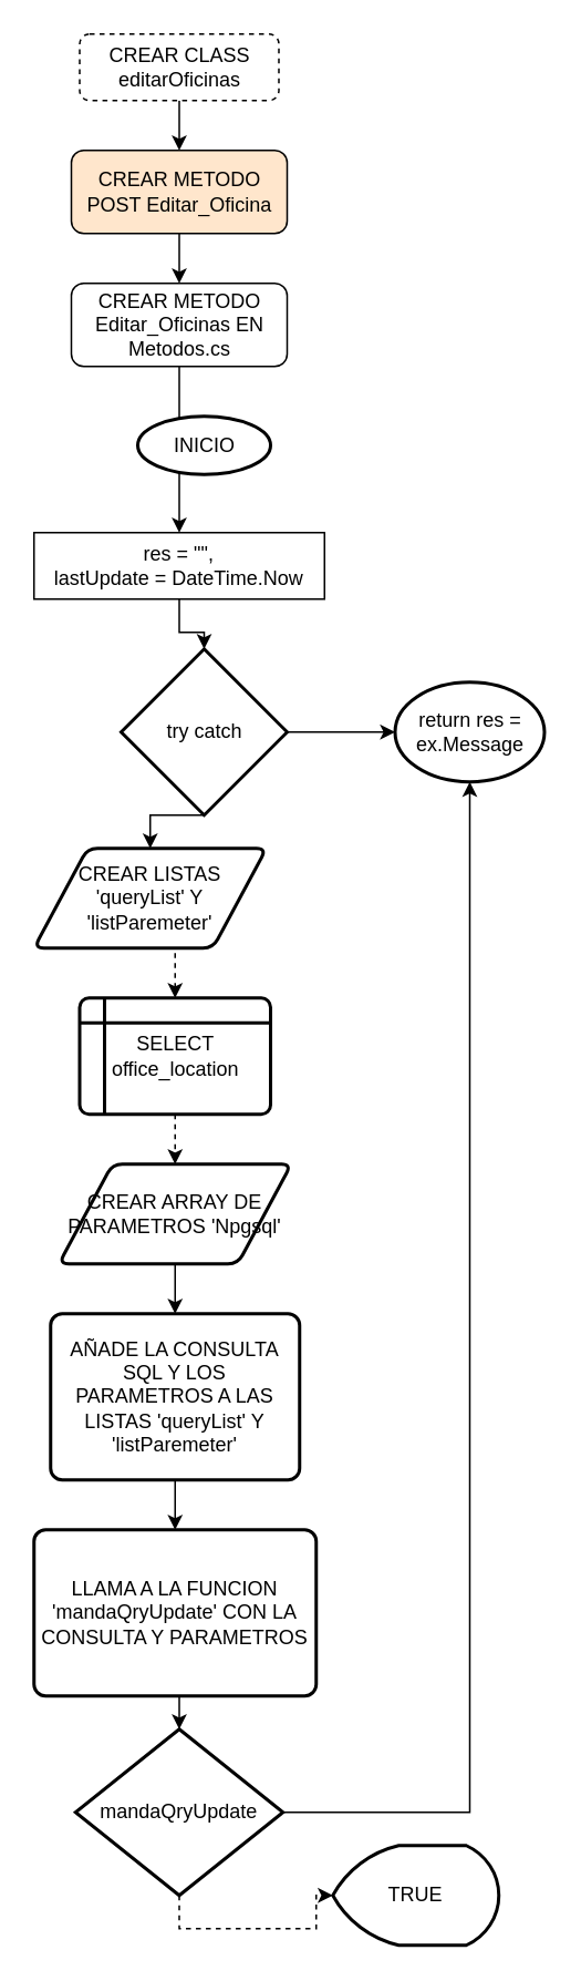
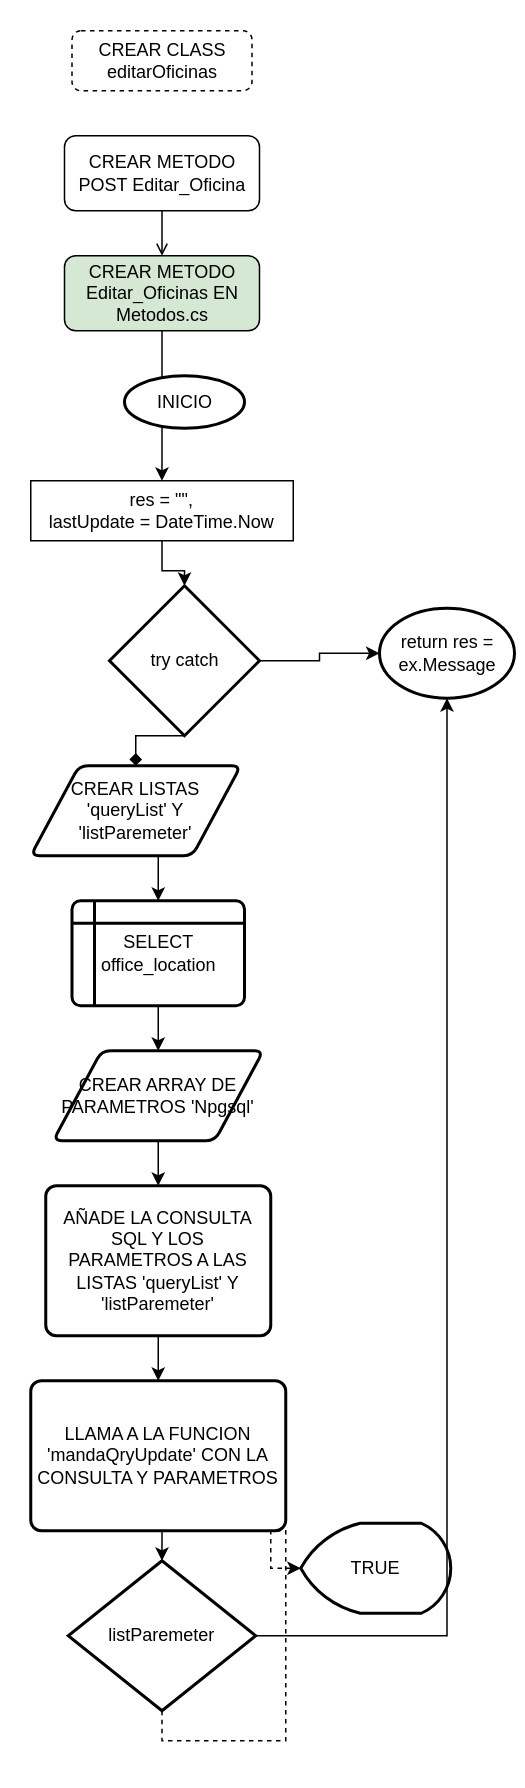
  <mxCell id="0" />
  <mxCell id="1" parent="0" />
- <mxCell id="2" style="edgeStyle=orthogonalEdgeStyle;rounded=0;orthogonalLoop=1;jettySize=auto;html=1;exitX=0.5;exitY=1;exitDx=0;exitDy=0;entryX=0.5;entryY=0;entryDx=0;entryDy=0;" edge="1" parent="1" source="3" target="5"><mxGeometry relative="1" as="geometry" /></mxCell>
  <mxCell id="3" value="CREAR CLASS editarOficinas" style="rounded=1;whiteSpace=wrap;html=1;fontSize=12;glass=0;strokeWidth=1;shadow=0;dashed=1;" parent="1" vertex="1"><mxGeometry x="47.5" width="120" height="40" as="geometry" y="20" /></mxCell>
- <mxCell id="4" style="edgeStyle=orthogonalEdgeStyle;rounded=0;orthogonalLoop=1;jettySize=auto;html=1;exitX=0.5;exitY=1;exitDx=0;exitDy=0;entryX=0.5;entryY=0;entryDx=0;entryDy=0;" edge="1" parent="1" source="5" target="7"><mxGeometry relative="1" as="geometry" /></mxCell>
- <mxCell id="5" value="CREAR METODO POST Editar_Oficina" style="rounded=1;whiteSpace=wrap;html=1;fillColor=#ffe6cc;" vertex="1" parent="1"><mxGeometry x="42.5" y="90" width="130" height="50" as="geometry" /></mxCell>
+ <mxCell id="4" style="edgeStyle=orthogonalEdgeStyle;rounded=0;orthogonalLoop=1;jettySize=auto;html=1;exitX=0.5;exitY=1;exitDx=0;exitDy=0;entryX=0.5;entryY=0;entryDx=0;entryDy=0;endArrow=open;" edge="1" parent="1" source="5" target="7"><mxGeometry relative="1" as="geometry" /></mxCell>
+ <mxCell id="5" value="CREAR METODO POST Editar_Oficina" style="rounded=1;whiteSpace=wrap;html=1;" vertex="1" parent="1"><mxGeometry x="42.5" y="90" width="130" height="50" as="geometry" /></mxCell>
  <mxCell id="6" value="" style="edgeStyle=orthogonalEdgeStyle;rounded=0;orthogonalLoop=1;jettySize=auto;html=1;" edge="1" parent="1" source="7" target="10"><mxGeometry relative="1" as="geometry" /></mxCell>
- <mxCell id="7" value="CREAR METODO Editar_Oficinas EN Metodos.cs" style="rounded=1;whiteSpace=wrap;html=1;" vertex="1" parent="1"><mxGeometry x="42.5" y="170" width="130" height="50" as="geometry" /></mxCell>
+ <mxCell id="7" value="CREAR METODO Editar_Oficinas EN Metodos.cs" style="rounded=1;whiteSpace=wrap;html=1;fillColor=#d5e8d4;" vertex="1" parent="1"><mxGeometry x="42.5" y="170" width="130" height="50" as="geometry" /></mxCell>
  <mxCell id="8" value="INICIO" style="strokeWidth=2;html=1;shape=mxgraph.flowchart.start_2;whiteSpace=wrap;" vertex="1" parent="1"><mxGeometry x="82.5" y="250" width="80" height="35" as="geometry" /></mxCell>
  <mxCell id="9" value="" style="edgeStyle=orthogonalEdgeStyle;rounded=0;orthogonalLoop=1;jettySize=auto;html=1;" edge="1" parent="1" source="10" target="12"><mxGeometry relative="1" as="geometry" /></mxCell>
  <mxCell id="10" value="res = &quot;&quot;,&lt;br&gt;lastUpdate = DateTime.Now" style="rounded=0;whiteSpace=wrap;html=1;" vertex="1" parent="1"><mxGeometry x="20" y="320" width="175" height="40" as="geometry" /></mxCell>
- <mxCell id="11" style="edgeStyle=orthogonalEdgeStyle;rounded=0;orthogonalLoop=1;jettySize=auto;html=1;exitX=0.5;exitY=1;exitDx=0;exitDy=0;exitPerimeter=0;entryX=0.5;entryY=0;entryDx=0;entryDy=0;" edge="1" parent="1" source="12" target="16"><mxGeometry relative="1" as="geometry" /></mxCell>
+ <mxCell id="11" style="edgeStyle=orthogonalEdgeStyle;rounded=0;orthogonalLoop=1;jettySize=auto;html=1;exitX=0.5;exitY=1;exitDx=0;exitDy=0;exitPerimeter=0;entryX=0.5;entryY=0;entryDx=0;entryDy=0;endArrow=diamond;" edge="1" parent="1" source="12" target="16"><mxGeometry relative="1" as="geometry" /></mxCell>
  <mxCell id="12" value="try catch" style="strokeWidth=2;html=1;shape=mxgraph.flowchart.decision;whiteSpace=wrap;" vertex="1" parent="1"><mxGeometry x="72.5" y="390" width="100" height="100" as="geometry" /></mxCell>
- <mxCell id="13" value="return res = ex.Message" style="strokeWidth=2;html=1;shape=mxgraph.flowchart.start_1;whiteSpace=wrap;" vertex="1" parent="1"><mxGeometry x="237.5" y="410" width="90" height="60" as="geometry" /></mxCell>
+ <mxCell id="13" value="return res = ex.Message" style="strokeWidth=2;html=1;shape=mxgraph.flowchart.start_1;whiteSpace=wrap;" vertex="1" parent="1"><mxGeometry x="252.5" y="405" width="90" height="60" as="geometry" /></mxCell>
  <mxCell id="14" style="edgeStyle=orthogonalEdgeStyle;rounded=0;orthogonalLoop=1;jettySize=auto;html=1;exitX=1;exitY=0.5;exitDx=0;exitDy=0;exitPerimeter=0;entryX=0;entryY=0.5;entryDx=0;entryDy=0;entryPerimeter=0;" edge="1" parent="1" source="12" target="13"><mxGeometry relative="1" as="geometry" /></mxCell>
- <mxCell id="15" style="edgeStyle=orthogonalEdgeStyle;rounded=0;orthogonalLoop=1;jettySize=auto;html=1;exitX=0.5;exitY=1;exitDx=0;exitDy=0;entryX=0.5;entryY=0;entryDx=0;entryDy=0;dashed=1;" edge="1" parent="1" source="16" target="18"><mxGeometry relative="1" as="geometry" /></mxCell>
+ <mxCell id="15" style="edgeStyle=orthogonalEdgeStyle;rounded=0;orthogonalLoop=1;jettySize=auto;html=1;exitX=0.5;exitY=1;exitDx=0;exitDy=0;entryX=0.5;entryY=0;entryDx=0;entryDy=0;" edge="1" parent="1" source="16" target="18"><mxGeometry relative="1" as="geometry" /></mxCell>
  <mxCell id="16" value="CREAR LISTAS 'queryList' Y 'listParemeter'" style="shape=parallelogram;html=1;strokeWidth=2;perimeter=parallelogramPerimeter;whiteSpace=wrap;rounded=1;arcSize=12;size=0.23;" vertex="1" parent="1"><mxGeometry x="20" y="510" width="140" height="60" as="geometry" /></mxCell>
- <mxCell id="17" style="edgeStyle=orthogonalEdgeStyle;rounded=0;orthogonalLoop=1;jettySize=auto;html=1;exitX=0.5;exitY=1;exitDx=0;exitDy=0;entryX=0.5;entryY=0;entryDx=0;entryDy=0;dashed=1;" edge="1" parent="1" source="18" target="20"><mxGeometry relative="1" as="geometry" /></mxCell>
+ <mxCell id="17" style="edgeStyle=orthogonalEdgeStyle;rounded=0;orthogonalLoop=1;jettySize=auto;html=1;exitX=0.5;exitY=1;exitDx=0;exitDy=0;entryX=0.5;entryY=0;entryDx=0;entryDy=0;" edge="1" parent="1" source="18" target="20"><mxGeometry relative="1" as="geometry" /></mxCell>
  <mxCell id="18" value="SELECT office_location" style="shape=internalStorage;whiteSpace=wrap;html=1;dx=15;dy=15;rounded=1;arcSize=8;strokeWidth=2;" vertex="1" parent="1"><mxGeometry x="47.5" y="600" width="115" height="70" as="geometry" /></mxCell>
  <mxCell id="19" value="" style="edgeStyle=orthogonalEdgeStyle;rounded=0;orthogonalLoop=1;jettySize=auto;html=1;" edge="1" parent="1" source="20" target="22"><mxGeometry relative="1" as="geometry" /></mxCell>
  <mxCell id="20" value="CREAR ARRAY DE PARAMETROS 'Npgsql'" style="shape=parallelogram;html=1;strokeWidth=2;perimeter=parallelogramPerimeter;whiteSpace=wrap;rounded=1;arcSize=12;size=0.23;" vertex="1" parent="1"><mxGeometry x="35" y="700" width="140" height="60" as="geometry" /></mxCell>
  <mxCell id="21" value="" style="edgeStyle=orthogonalEdgeStyle;rounded=0;orthogonalLoop=1;jettySize=auto;html=1;" edge="1" parent="1" source="22" target="23"><mxGeometry relative="1" as="geometry" /></mxCell>
  <mxCell id="22" value="AÑADE LA CONSULTA SQL Y LOS PARAMETROS A LAS LISTAS 'queryList' Y 'listParemeter'" style="rounded=1;whiteSpace=wrap;html=1;absoluteArcSize=1;arcSize=14;strokeWidth=2;" vertex="1" parent="1"><mxGeometry x="30" y="790" width="150" height="100" as="geometry" /></mxCell>
  <mxCell id="23" value="LLAMA A LA FUNCION 'mandaQryUpdate' CON LA CONSULTA Y PARAMETROS" style="rounded=1;whiteSpace=wrap;html=1;absoluteArcSize=1;arcSize=14;strokeWidth=2;" vertex="1" parent="1"><mxGeometry x="20" y="920" width="170" height="100" as="geometry" /></mxCell>
- <mxCell id="24" value="mandaQryUpdate" style="strokeWidth=2;html=1;shape=mxgraph.flowchart.decision;whiteSpace=wrap;" vertex="1" parent="1"><mxGeometry x="45" y="1040" width="125" height="100" as="geometry" /></mxCell>
- <mxCell id="25" value="TRUE" style="strokeWidth=2;html=1;shape=mxgraph.flowchart.display;whiteSpace=wrap;" vertex="1" parent="1"><mxGeometry x="200" y="1110" width="100" height="60" as="geometry" /></mxCell>
+ <mxCell id="24" value="listParemeter" style="strokeWidth=2;html=1;shape=mxgraph.flowchart.decision;whiteSpace=wrap;" vertex="1" parent="1"><mxGeometry x="45" y="1040" width="125" height="100" as="geometry" /></mxCell>
+ <mxCell id="25" value="TRUE" style="strokeWidth=2;html=1;shape=mxgraph.flowchart.display;whiteSpace=wrap;" vertex="1" parent="1"><mxGeometry x="200" y="1015" width="100" height="60" as="geometry" /></mxCell>
  <mxCell id="26" style="edgeStyle=orthogonalEdgeStyle;rounded=0;orthogonalLoop=1;jettySize=auto;html=1;exitX=1;exitY=0.5;exitDx=0;exitDy=0;exitPerimeter=0;entryX=0.5;entryY=1;entryDx=0;entryDy=0;entryPerimeter=0;" edge="1" parent="1" source="24" target="13"><mxGeometry relative="1" as="geometry" /></mxCell>
  <mxCell id="27" style="edgeStyle=orthogonalEdgeStyle;rounded=0;orthogonalLoop=1;jettySize=auto;html=1;exitX=0.5;exitY=1;exitDx=0;exitDy=0;exitPerimeter=0;entryX=0;entryY=0.5;entryDx=0;entryDy=0;entryPerimeter=0;dashed=1;" edge="1" parent="1" source="24" target="25"><mxGeometry relative="1" as="geometry" /></mxCell>
  <mxCell id="28" style="edgeStyle=orthogonalEdgeStyle;rounded=0;orthogonalLoop=1;jettySize=auto;html=1;exitX=0.5;exitY=1;exitDx=0;exitDy=0;entryX=0.5;entryY=0;entryDx=0;entryDy=0;entryPerimeter=0;" edge="1" parent="1" source="23" target="24"><mxGeometry relative="1" as="geometry" /></mxCell>
